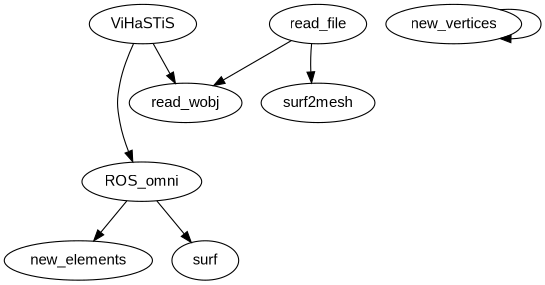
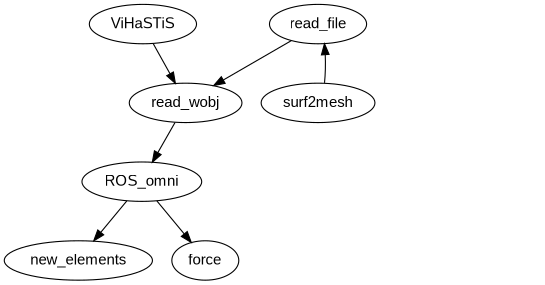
  digraph {
    fontname="Liberation Sans"
    node [fontname="Liberation Sans"]
    edge [fontname="Liberation Sans"]
    n1 [label=new_elements]
    ROS_omni
-   force [label=surf]
-   new_vertices
+   force
    ViHaSTiS
    read_wobj
    read_file
    surf2mesh
    ROS_omni -> n1
    ROS_omni -> force
-   new_vertices -> new_vertices
-   ViHaSTiS -> ROS_omni
+   read_wobj -> ROS_omni
    ViHaSTiS -> read_wobj
    read_file -> read_wobj
-   read_file -> surf2mesh
+   surf2mesh -> read_file
  }
